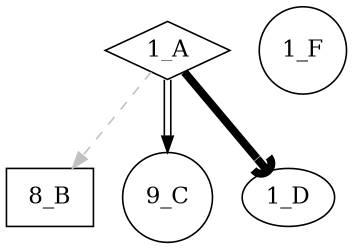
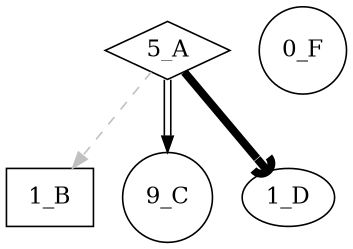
  digraph {
    node [shape=circle]
-   "1_A" [shape=diamond]
-   "1_B" [shape=box label="8_B"]
+   "1_A" [shape=diamond label="5_A"]
+   "1_B" [shape=box]
    n3 [label="9_C"]
    "1_D" [shape=""]
-   "1_F"
+   "1_F" [label="0_F"]
    "1_A" -> "1_B" [color=grey style=dashed]
    "1_A" -> n3 [color="black:invis:black"]
    "1_A" -> "1_D" [arrowhead=curve penwidth=5]
  }
